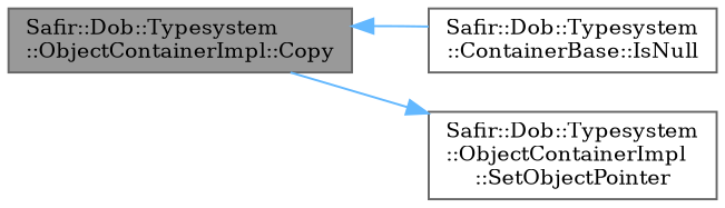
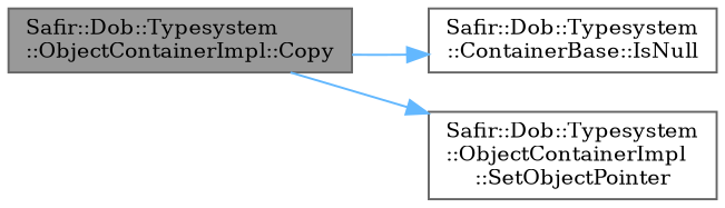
  digraph {
    rankdir=LR
    fontname="DejaVu Serif"
    node [color=grey40 fillcolor=white fontname="DejaVu Serif" fontsize=10 shape=box style=filled]
    edge [color=steelblue1 fontname="DejaVu Serif" fontsize=10 labelfontname=Helvetica labelfontsize=10 style=solid]
    n1 [color=gray40 fillcolor=grey60 fontcolor=black height=0.2 label="Safir::Dob::Typesystem\l::ObjectContainerImpl::Copy" width=0.4]
    n2 [height=0.2 label="Safir::Dob::Typesystem\l::ContainerBase::IsNull" width=0.4]
    n3 [height=0.2 label="Safir::Dob::Typesystem\l::ObjectContainerImpl\l::SetObjectPointer" width=0.4]
-   n2 -> n1
+   n1 -> n2
    n1 -> n3
  }
